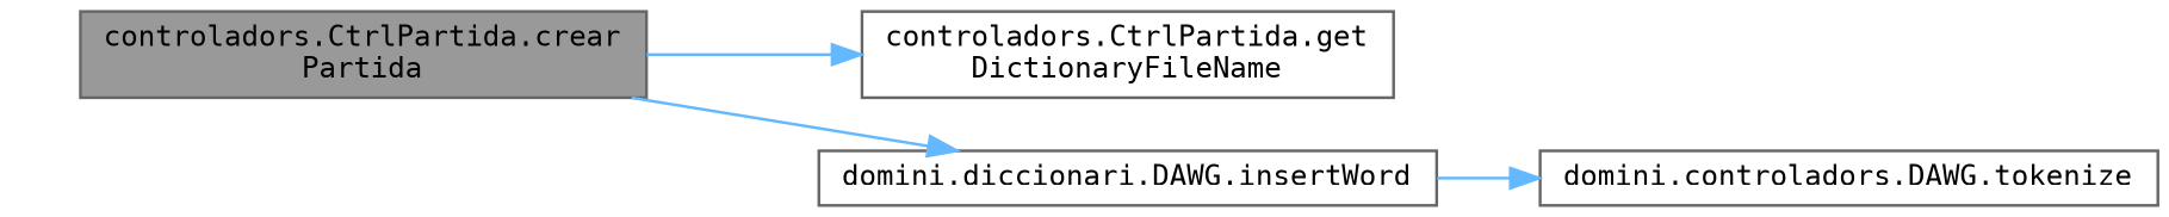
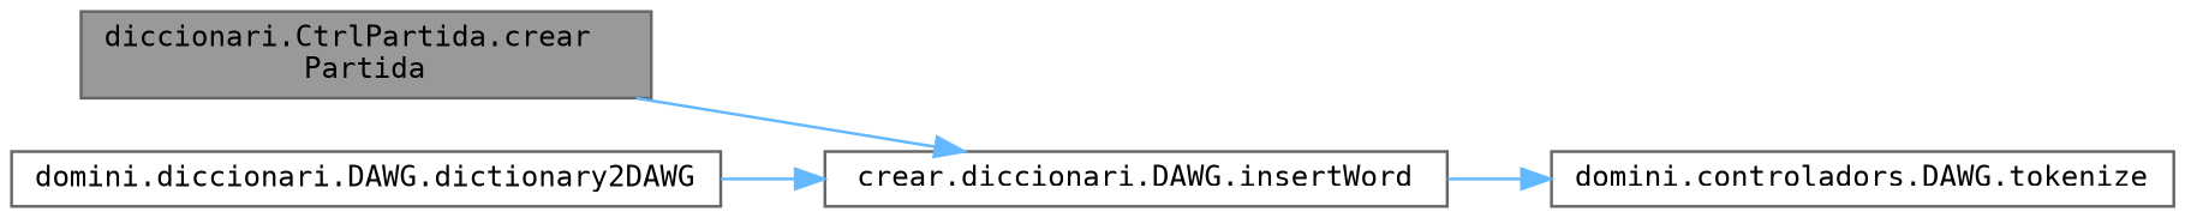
  digraph {
    fontname="DejaVu Sans Mono"
    rankdir=LR
    node [color=grey40 fillcolor=white fontname="DejaVu Sans Mono" fontsize=10 shape=box style=filled]
    edge [color=steelblue1 fontname="DejaVu Sans Mono" fontsize=10 labelfontname=Helvetica labelfontsize=10 style=solid]
-   n1 [color=gray40 fillcolor=grey60 fontcolor=black height=0.2 label="controladors.CtrlPartida.crear\lPartida" width=0.4]
-   n2 [height=0.2 label="controladors.CtrlPartida.get\lDictionaryFileName" width=0.4]
-   n3 [height=0.2 label="domini.diccionari.DAWG.insertWord" width=0.4]
+   n1 [color=gray40 fillcolor=grey60 fontcolor=black height=0.2 label="diccionari.CtrlPartida.crear\lPartida" width=0.4]
+   n3 [height=0.2 label="crear.diccionari.DAWG.insertWord" width=0.4]
+   n4 [height=0.2 label="domini.diccionari.DAWG.dictionary2DAWG" width=0.4]
    n5 [height=0.2 label="domini.controladors.DAWG.tokenize" width=0.4]
-   n1 -> n2
    n1 -> n3
    n3 -> n5
+   n4 -> n3
  }
